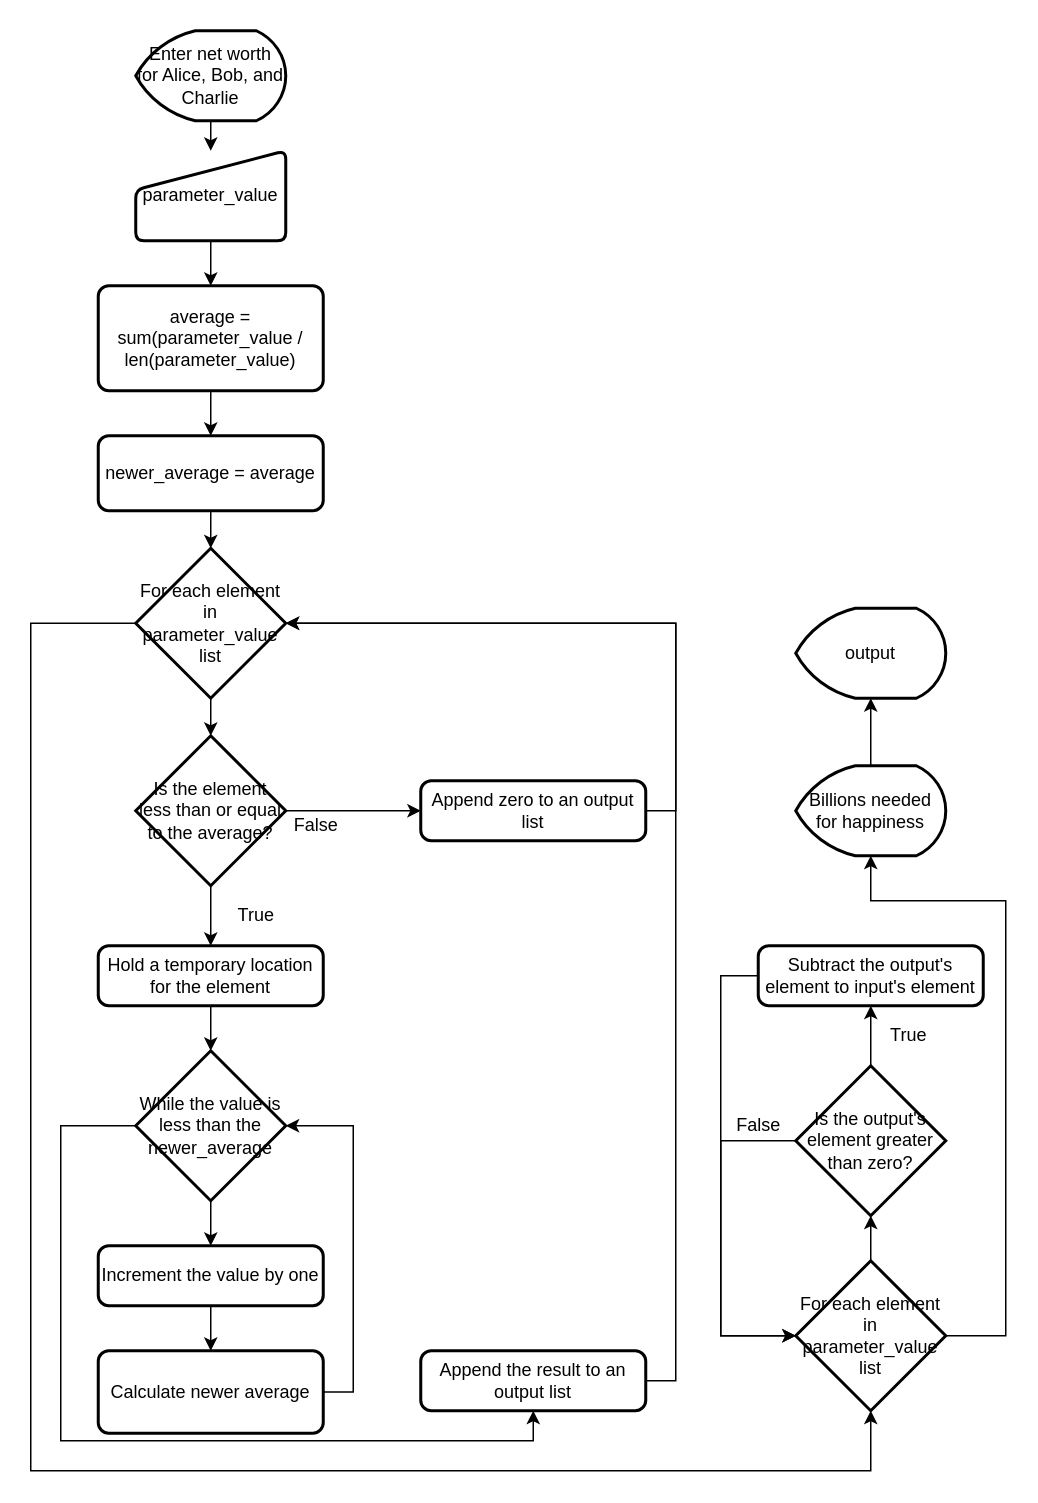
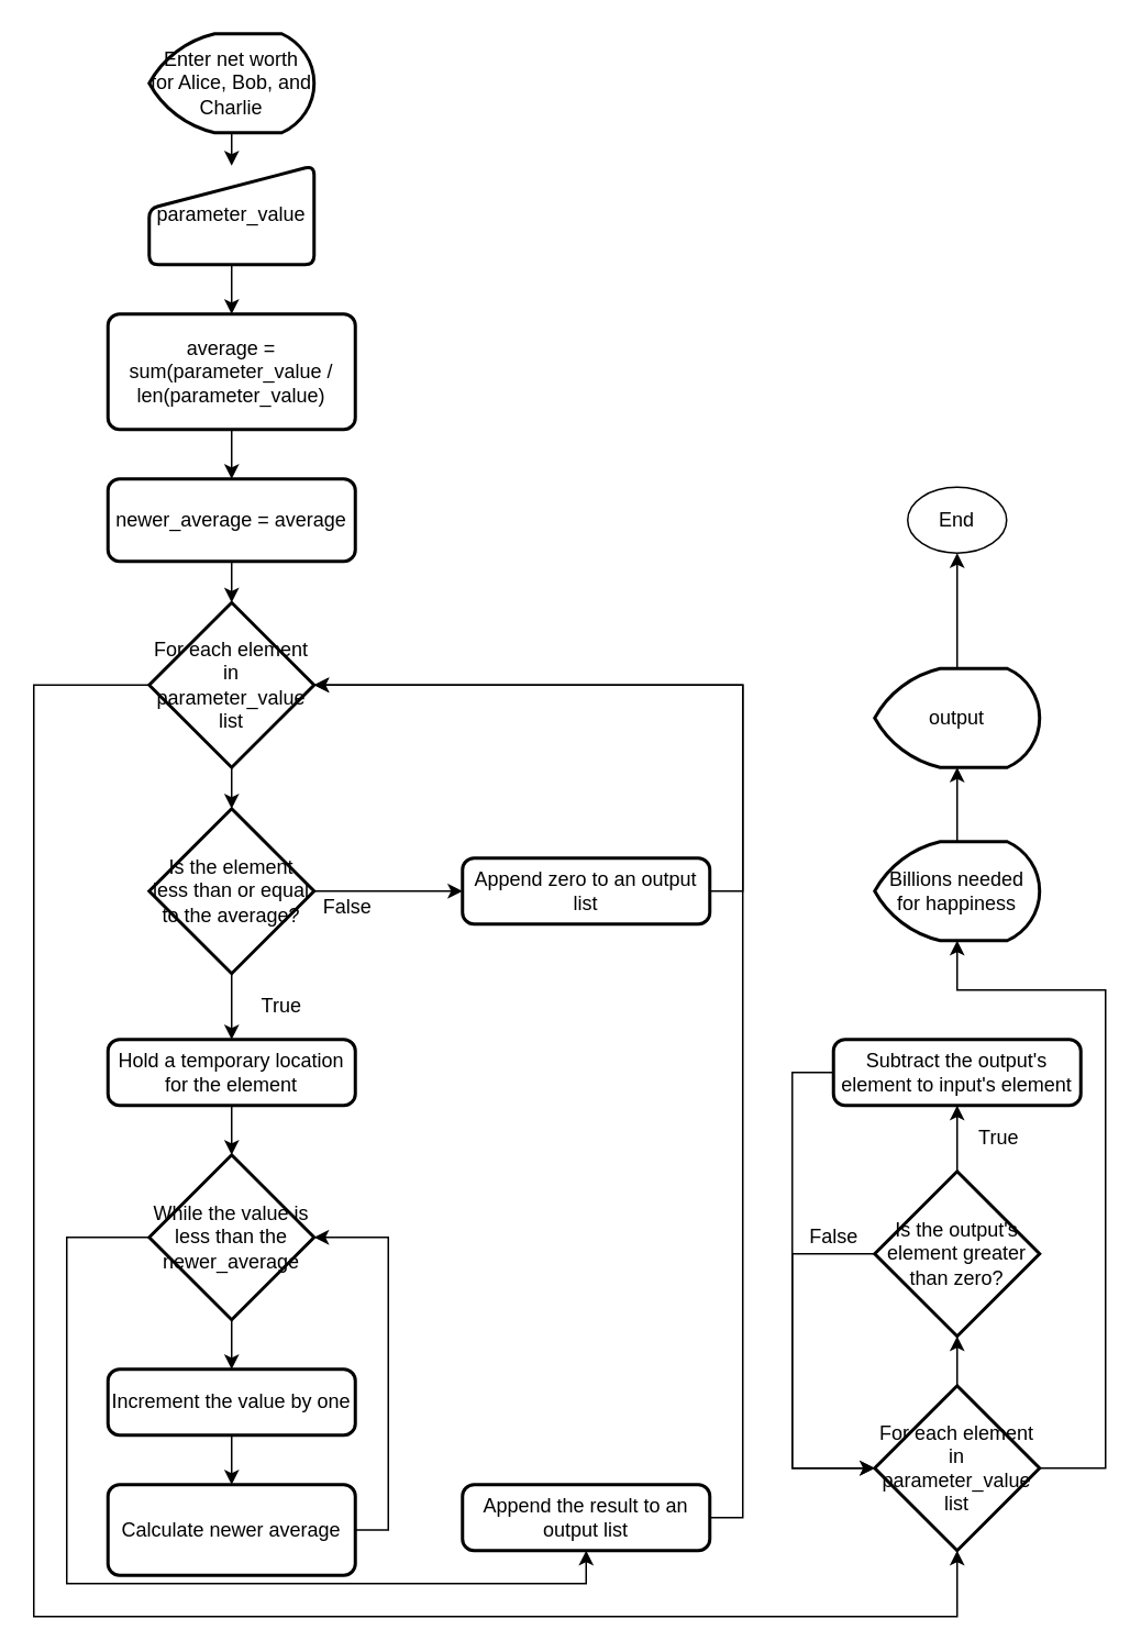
  <mxCell id="0" />
  <mxCell id="1" parent="0" />
  <mxCell id="2" style="edgeStyle=orthogonalEdgeStyle;rounded=0;orthogonalLoop=1;jettySize=auto;html=1;exitX=0.5;exitY=1;exitDx=0;exitDy=0;entryX=0.5;entryY=0;entryDx=0;entryDy=0;" edge="1" parent="1" source="3" target="13"><mxGeometry relative="1" as="geometry" /></mxCell>
  <mxCell id="3" value="parameter_value" style="html=1;strokeWidth=2;shape=manualInput;whiteSpace=wrap;rounded=1;size=26;arcSize=11;" vertex="1" parent="1"><mxGeometry x="90" y="100" width="100" height="60" as="geometry" /></mxCell>
  <mxCell id="4" style="edgeStyle=orthogonalEdgeStyle;rounded=0;orthogonalLoop=1;jettySize=auto;html=1;exitX=0.5;exitY=1;exitDx=0;exitDy=0;exitPerimeter=0;entryX=0.5;entryY=0;entryDx=0;entryDy=0;" edge="1" parent="1" source="5" target="3"><mxGeometry relative="1" as="geometry" /></mxCell>
  <mxCell id="5" value="Enter net worth for Alice, Bob, and Charlie" style="strokeWidth=2;html=1;shape=mxgraph.flowchart.display;whiteSpace=wrap;" vertex="1" parent="1"><mxGeometry x="90" y="20" width="100" height="60" as="geometry" /></mxCell>
  <mxCell id="6" style="edgeStyle=orthogonalEdgeStyle;rounded=0;orthogonalLoop=1;jettySize=auto;html=1;exitX=0.5;exitY=1;exitDx=0;exitDy=0;exitPerimeter=0;entryX=0.5;entryY=0;entryDx=0;entryDy=0;entryPerimeter=0;" edge="1" parent="1" source="8" target="11"><mxGeometry relative="1" as="geometry" /></mxCell>
  <mxCell id="7" style="edgeStyle=orthogonalEdgeStyle;rounded=0;orthogonalLoop=1;jettySize=auto;html=1;entryX=0.5;entryY=1;entryDx=0;entryDy=0;entryPerimeter=0;" edge="1" parent="1" source="8" target="31"><mxGeometry relative="1" as="geometry"><Array as="points"><mxPoint x="20" y="415" /><mxPoint x="20" y="980" /><mxPoint x="580" y="980" /></Array></mxGeometry></mxCell>
  <mxCell id="8" value="For each element in parameter_value list" style="strokeWidth=2;html=1;shape=mxgraph.flowchart.decision;whiteSpace=wrap;" vertex="1" parent="1"><mxGeometry x="90" y="365" width="100" height="100" as="geometry" /></mxCell>
  <mxCell id="9" style="edgeStyle=orthogonalEdgeStyle;rounded=0;orthogonalLoop=1;jettySize=auto;html=1;exitX=0.5;exitY=1;exitDx=0;exitDy=0;exitPerimeter=0;entryX=0.5;entryY=0;entryDx=0;entryDy=0;" edge="1" parent="1" source="11" target="17"><mxGeometry relative="1" as="geometry" /></mxCell>
  <mxCell id="10" value="" style="edgeStyle=orthogonalEdgeStyle;rounded=0;orthogonalLoop=1;jettySize=auto;html=1;" edge="1" parent="1" source="11" target="28"><mxGeometry relative="1" as="geometry" /></mxCell>
  <mxCell id="11" value="Is the element less than or equal to the average?" style="strokeWidth=2;html=1;shape=mxgraph.flowchart.decision;whiteSpace=wrap;" vertex="1" parent="1"><mxGeometry x="90" y="490" width="100" height="100" as="geometry" /></mxCell>
  <mxCell id="12" style="edgeStyle=orthogonalEdgeStyle;rounded=0;orthogonalLoop=1;jettySize=auto;html=1;exitX=0.5;exitY=1;exitDx=0;exitDy=0;entryX=0.5;entryY=0;entryDx=0;entryDy=0;" edge="1" parent="1" source="13" target="15"><mxGeometry relative="1" as="geometry" /></mxCell>
  <mxCell id="13" value="average = sum(parameter_value / len(parameter_value)" style="rounded=1;whiteSpace=wrap;html=1;absoluteArcSize=1;arcSize=14;strokeWidth=2;" vertex="1" parent="1"><mxGeometry x="65" y="190" width="150" height="70" as="geometry" /></mxCell>
  <mxCell id="14" style="edgeStyle=orthogonalEdgeStyle;rounded=0;orthogonalLoop=1;jettySize=auto;html=1;exitX=0.5;exitY=1;exitDx=0;exitDy=0;entryX=0.5;entryY=0;entryDx=0;entryDy=0;entryPerimeter=0;" edge="1" parent="1" source="15" target="8"><mxGeometry relative="1" as="geometry" /></mxCell>
  <mxCell id="15" value="newer_average = average" style="rounded=1;whiteSpace=wrap;html=1;absoluteArcSize=1;arcSize=14;strokeWidth=2;" vertex="1" parent="1"><mxGeometry x="65" y="290" width="150" height="50" as="geometry" /></mxCell>
  <mxCell id="16" style="edgeStyle=orthogonalEdgeStyle;rounded=0;orthogonalLoop=1;jettySize=auto;html=1;exitX=0.5;exitY=1;exitDx=0;exitDy=0;entryX=0.5;entryY=0;entryDx=0;entryDy=0;entryPerimeter=0;" edge="1" parent="1" source="17" target="20"><mxGeometry relative="1" as="geometry" /></mxCell>
  <mxCell id="17" value="Hold a temporary location for the element" style="rounded=1;whiteSpace=wrap;html=1;absoluteArcSize=1;arcSize=14;strokeWidth=2;" vertex="1" parent="1"><mxGeometry x="65" y="630" width="150" height="40" as="geometry" /></mxCell>
  <mxCell id="18" style="edgeStyle=orthogonalEdgeStyle;rounded=0;orthogonalLoop=1;jettySize=auto;html=1;exitX=0.5;exitY=1;exitDx=0;exitDy=0;exitPerimeter=0;entryX=0.5;entryY=0;entryDx=0;entryDy=0;" edge="1" parent="1" source="20" target="22"><mxGeometry relative="1" as="geometry" /></mxCell>
  <mxCell id="19" style="edgeStyle=orthogonalEdgeStyle;rounded=0;orthogonalLoop=1;jettySize=auto;html=1;entryX=0.5;entryY=1;entryDx=0;entryDy=0;" edge="1" parent="1" source="20" target="26"><mxGeometry relative="1" as="geometry"><Array as="points"><mxPoint x="40" y="750" /><mxPoint x="40" y="960" /><mxPoint x="355" y="960" /></Array></mxGeometry></mxCell>
  <mxCell id="20" value="While the value is less than the newer_average" style="strokeWidth=2;html=1;shape=mxgraph.flowchart.decision;whiteSpace=wrap;" vertex="1" parent="1"><mxGeometry x="90" y="700" width="100" height="100" as="geometry" /></mxCell>
  <mxCell id="21" style="edgeStyle=orthogonalEdgeStyle;rounded=0;orthogonalLoop=1;jettySize=auto;html=1;exitX=0.5;exitY=1;exitDx=0;exitDy=0;entryX=0.5;entryY=0;entryDx=0;entryDy=0;" edge="1" parent="1" source="22" target="24"><mxGeometry relative="1" as="geometry" /></mxCell>
  <mxCell id="22" value="Increment the value by one" style="rounded=1;whiteSpace=wrap;html=1;absoluteArcSize=1;arcSize=14;strokeWidth=2;" vertex="1" parent="1"><mxGeometry x="65" y="830" width="150" height="40" as="geometry" /></mxCell>
  <mxCell id="23" style="edgeStyle=orthogonalEdgeStyle;rounded=0;orthogonalLoop=1;jettySize=auto;html=1;exitX=1;exitY=0.5;exitDx=0;exitDy=0;entryX=1;entryY=0.5;entryDx=0;entryDy=0;entryPerimeter=0;" edge="1" parent="1" source="24" target="20"><mxGeometry relative="1" as="geometry" /></mxCell>
  <mxCell id="24" value="Calculate newer average" style="rounded=1;whiteSpace=wrap;html=1;absoluteArcSize=1;arcSize=14;strokeWidth=2;" vertex="1" parent="1"><mxGeometry x="65" y="900" width="150" height="55" as="geometry" /></mxCell>
  <mxCell id="25" style="edgeStyle=orthogonalEdgeStyle;rounded=0;orthogonalLoop=1;jettySize=auto;html=1;entryX=1;entryY=0.5;entryDx=0;entryDy=0;entryPerimeter=0;" edge="1" parent="1" source="26" target="8"><mxGeometry relative="1" as="geometry"><Array as="points"><mxPoint x="450" y="920" /><mxPoint x="450" y="415" /></Array></mxGeometry></mxCell>
  <mxCell id="26" value="Append the result to an output list" style="rounded=1;whiteSpace=wrap;html=1;absoluteArcSize=1;arcSize=14;strokeWidth=2;" vertex="1" parent="1"><mxGeometry x="280" y="900" width="150" height="40" as="geometry" /></mxCell>
  <mxCell id="27" style="edgeStyle=orthogonalEdgeStyle;rounded=0;orthogonalLoop=1;jettySize=auto;html=1;entryX=1;entryY=0.5;entryDx=0;entryDy=0;entryPerimeter=0;" edge="1" parent="1" source="28" target="8"><mxGeometry relative="1" as="geometry"><Array as="points"><mxPoint x="450" y="540" /><mxPoint x="450" y="415" /></Array></mxGeometry></mxCell>
  <mxCell id="28" value="Append zero to an output list" style="rounded=1;whiteSpace=wrap;html=1;absoluteArcSize=1;arcSize=14;strokeWidth=2;" vertex="1" parent="1"><mxGeometry x="280" y="520" width="150" height="40" as="geometry" /></mxCell>
  <mxCell id="29" value="" style="edgeStyle=orthogonalEdgeStyle;rounded=0;orthogonalLoop=1;jettySize=auto;html=1;" edge="1" parent="1" source="31" target="34"><mxGeometry relative="1" as="geometry" /></mxCell>
  <mxCell id="30" style="edgeStyle=orthogonalEdgeStyle;rounded=0;orthogonalLoop=1;jettySize=auto;html=1;entryX=0.5;entryY=1;entryDx=0;entryDy=0;entryPerimeter=0;" edge="1" parent="1" source="31" target="38"><mxGeometry relative="1" as="geometry"><Array as="points"><mxPoint x="670" y="890" /><mxPoint x="670" y="600" /><mxPoint x="580" y="600" /></Array></mxGeometry></mxCell>
  <mxCell id="31" value="For each element in parameter_value list" style="strokeWidth=2;html=1;shape=mxgraph.flowchart.decision;whiteSpace=wrap;" vertex="1" parent="1"><mxGeometry x="530" y="840" width="100" height="100" as="geometry" /></mxCell>
  <mxCell id="32" value="" style="edgeStyle=orthogonalEdgeStyle;rounded=0;orthogonalLoop=1;jettySize=auto;html=1;" edge="1" parent="1" source="34" target="36"><mxGeometry relative="1" as="geometry" /></mxCell>
  <mxCell id="33" style="edgeStyle=orthogonalEdgeStyle;rounded=0;orthogonalLoop=1;jettySize=auto;html=1;entryX=0;entryY=0.5;entryDx=0;entryDy=0;entryPerimeter=0;" edge="1" parent="1" source="34" target="31"><mxGeometry relative="1" as="geometry"><Array as="points"><mxPoint x="480" y="760" /><mxPoint x="480" y="890" /></Array></mxGeometry></mxCell>
  <mxCell id="34" value="Is the output's element greater than zero?" style="strokeWidth=2;html=1;shape=mxgraph.flowchart.decision;whiteSpace=wrap;" vertex="1" parent="1"><mxGeometry x="530" y="710" width="100" height="100" as="geometry" /></mxCell>
  <mxCell id="35" style="edgeStyle=orthogonalEdgeStyle;rounded=0;orthogonalLoop=1;jettySize=auto;html=1;entryX=0;entryY=0.5;entryDx=0;entryDy=0;entryPerimeter=0;" edge="1" parent="1" source="36" target="31"><mxGeometry relative="1" as="geometry"><Array as="points"><mxPoint x="480" y="650" /><mxPoint x="480" y="890" /></Array></mxGeometry></mxCell>
  <mxCell id="36" value="Subtract the output's element to input's element" style="rounded=1;whiteSpace=wrap;html=1;absoluteArcSize=1;arcSize=14;strokeWidth=2;" vertex="1" parent="1"><mxGeometry x="505" y="630" width="150" height="40" as="geometry" /></mxCell>
  <mxCell id="37" value="" style="edgeStyle=orthogonalEdgeStyle;rounded=0;orthogonalLoop=1;jettySize=auto;html=1;" edge="1" parent="1" source="38" target="40"><mxGeometry relative="1" as="geometry" /></mxCell>
  <mxCell id="38" value="Billions needed for happiness" style="strokeWidth=2;html=1;shape=mxgraph.flowchart.display;whiteSpace=wrap;" vertex="1" parent="1"><mxGeometry x="530" y="510" width="100" height="60" as="geometry" /></mxCell>
+ <mxCell id="39" value="" style="edgeStyle=orthogonalEdgeStyle;rounded=0;orthogonalLoop=1;jettySize=auto;html=1;" edge="1" parent="1" source="40" target="41"><mxGeometry relative="1" as="geometry" /></mxCell>
  <mxCell id="40" value="output" style="strokeWidth=2;html=1;shape=mxgraph.flowchart.display;whiteSpace=wrap;" vertex="1" parent="1"><mxGeometry x="530" y="405" width="100" height="60" as="geometry" /></mxCell>
+ <mxCell id="41" value="End" style="ellipse;whiteSpace=wrap;html=1;" vertex="1" parent="1"><mxGeometry x="550" y="295" width="60" height="40" as="geometry" /></mxCell>
  <mxCell id="42" value="True" style="text;html=1;align=center;verticalAlign=middle;resizable=0;points=[];autosize=1;strokeColor=none;fillColor=none;" vertex="1" parent="1"><mxGeometry x="150" y="600" width="40" height="20" as="geometry" /></mxCell>
  <mxCell id="43" value="True" style="text;html=1;align=center;verticalAlign=middle;resizable=0;points=[];autosize=1;strokeColor=none;fillColor=none;" vertex="1" parent="1"><mxGeometry x="585" y="680" width="40" height="20" as="geometry" /></mxCell>
  <mxCell id="44" value="False" style="text;html=1;align=center;verticalAlign=middle;resizable=0;points=[];autosize=1;strokeColor=none;fillColor=none;" vertex="1" parent="1"><mxGeometry x="185" y="540" width="50" height="20" as="geometry" /></mxCell>
  <mxCell id="45" value="False" style="text;html=1;align=center;verticalAlign=middle;resizable=0;points=[];autosize=1;strokeColor=none;fillColor=none;" vertex="1" parent="1"><mxGeometry x="480" y="740" width="50" height="20" as="geometry" /></mxCell>
